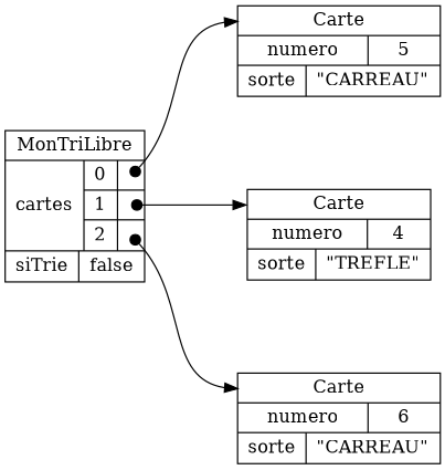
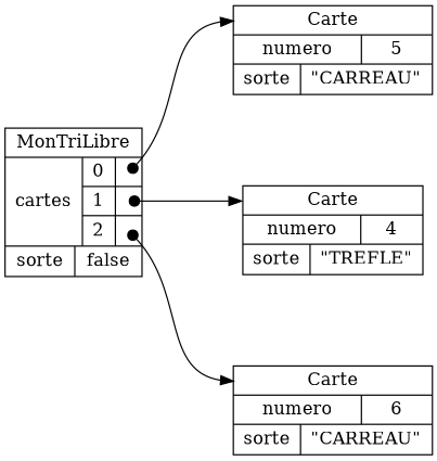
  digraph {
    compound=true
    nodesep=1.0
    rankdir=LR
    ranksep=1.0
    node [fillcolor=white shape=record style=filled]
    edge [arrowtail=dot dir=both headport=_C tailclip=false]
-   n1 [label="<_C>MonTriLibre|{cartes|{{0|<cartes__V_0_0>}|{1|<cartes__V_1_1>}|{2|<cartes__V_2_2>}}}|{siTrie|false}"]
+   n1 [label="<_C>MonTriLibre|{cartes|{{0|<cartes__V_0_0>}|{1|<cartes__V_1_1>}|{2|<cartes__V_2_2>}}}|{sorte|false}"]
    n2 [label="<_C>Carte|{numero|5}|{sorte|\"CARREAU\"}"]
    n3 [label="<_C>Carte|{numero|4}|{sorte|\"TREFLE\"}"]
    n4 [label="<_C>Carte|{numero|6}|{sorte|\"CARREAU\"}"]
    n1 -> n2 [tailport="cartes__V_0_0:c"]
    n1 -> n3 [tailport="cartes__V_1_1:c"]
    n1 -> n4 [tailport="cartes__V_2_2:c"]
  }
